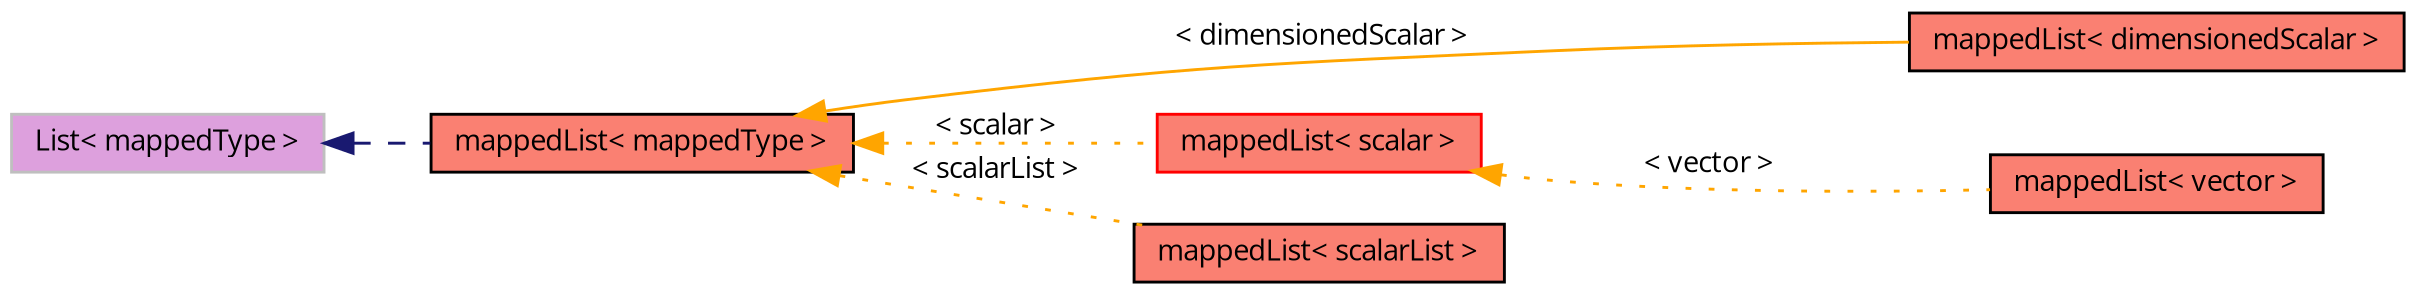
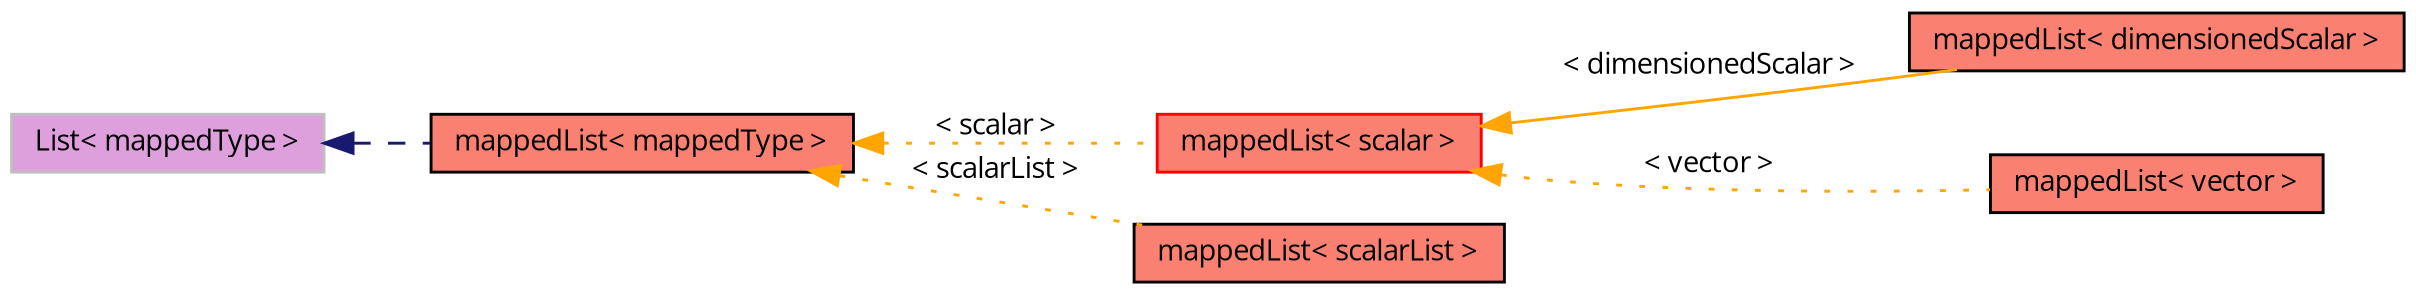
  digraph {
    fontname="Open Sans"
    rankdir=LR
    node [color=black fillcolor=salmon fontname="Open Sans" fontsize=10 shape=record style=filled]
    edge [color=orange dir=back fontname="Open Sans" fontsize=10 labelfontname=Helvetica labelfontsize=10 style=dotted]
    n1 [fontcolor=black height=0.2 label="mappedList\< mappedType \>" width=0.4]
    n2 [height=0.2 label="mappedList\< dimensionedScalar \>" width=0.4]
    n3 [color=red height=0.2 label="mappedList\< scalar \>" width=0.4]
    n4 [height=0.2 label="mappedList\< scalarList \>" width=0.4]
    n5 [height=0.2 label="mappedList\< vector \>" width=0.4]
    n6 [color=grey75 fillcolor=plum height=0.2 label="List\< mappedType \>" width=0.4]
-   n1 -> n2 [label=" \< dimensionedScalar \>" style=solid]
+   n3 -> n2 [label=" \< dimensionedScalar \>" style=solid]
    n1 -> n3 [label=" \< scalar \>"]
    n1 -> n4 [label=" \< scalarList \>"]
    n3 -> n5 [label=" \< vector \>"]
    n6 -> n1 [color=midnightblue style=dashed]
  }
